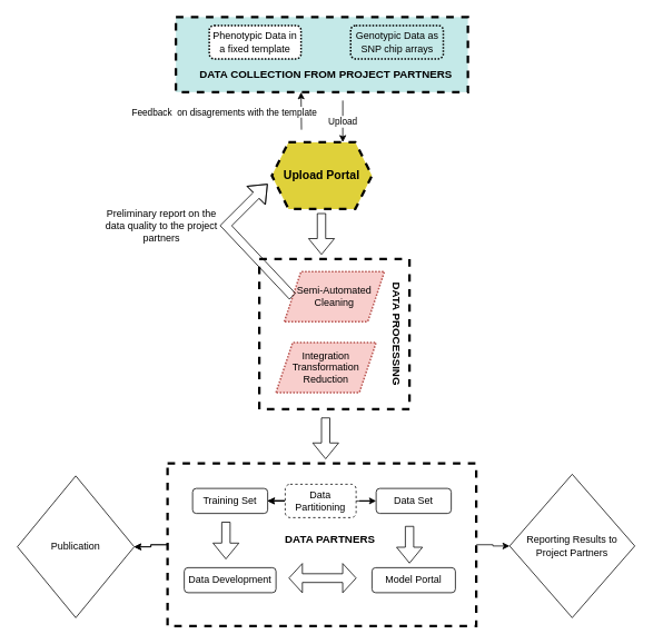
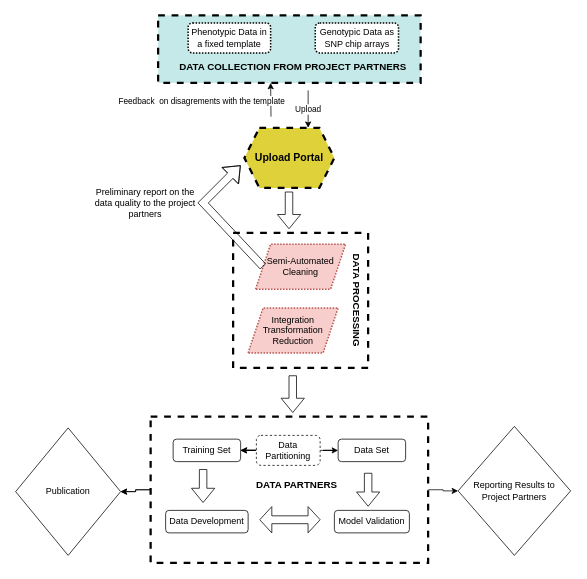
  <mxCell id="0" />
  <mxCell id="1" parent="0" />
  <mxCell id="2" value="" style="edgeStyle=orthogonalEdgeStyle;rounded=0;orthogonalLoop=1;jettySize=auto;html=1;" edge="1" parent="1" source="5" target="31"><mxGeometry relative="1" as="geometry" /></mxCell>
  <mxCell id="3" value="" style="edgeStyle=orthogonalEdgeStyle;rounded=0;orthogonalLoop=1;jettySize=auto;html=1;" edge="1" parent="1" source="5" target="31"><mxGeometry relative="1" as="geometry" /></mxCell>
  <mxCell id="4" value="" style="edgeStyle=orthogonalEdgeStyle;rounded=0;orthogonalLoop=1;jettySize=auto;html=1;" edge="1" parent="1" source="5" target="32"><mxGeometry relative="1" as="geometry" /></mxCell>
  <mxCell id="5" value="" style="rounded=0;whiteSpace=wrap;html=1;dashed=1;strokeWidth=3;" parent="1" vertex="1"><mxGeometry x="200" y="555" width="370" height="195" as="geometry" /></mxCell>
  <mxCell id="6" value="" style="rounded=0;whiteSpace=wrap;html=1;fillColor=#c4e9e8;dashed=1;strokeWidth=3;" parent="1" vertex="1"><mxGeometry x="210" y="20" width="350" height="90" as="geometry" /></mxCell>
  <mxCell id="7" value="&lt;b&gt;&lt;font style=&quot;font-size: 14px;&quot;&gt;Upload Portal&lt;/font&gt;&lt;/b&gt;" style="shape=hexagon;perimeter=hexagonPerimeter2;whiteSpace=wrap;html=1;fixedSize=1;dashed=1;strokeWidth=3;fillColor=#dfd13a;" parent="1" vertex="1"><mxGeometry x="325" y="170" width="120" height="80" as="geometry" /></mxCell>
  <mxCell id="8" value="Phenotypic Data in a fixed template" style="rounded=1;whiteSpace=wrap;html=1;dashed=1;dashPattern=1 1;strokeWidth=2;" parent="1" vertex="1"><mxGeometry x="250" y="30" width="110" height="40" as="geometry" /></mxCell>
- <mxCell id="9" value="Genotypic Data as SNP chip arrays" style="rounded=1;whiteSpace=wrap;html=1;dashed=1;dashPattern=1 1;strokeWidth=2;fillColor=#c4e9e8;" parent="1" vertex="1"><mxGeometry x="419.5" y="30" width="111" height="40" as="geometry" /></mxCell>
+ <mxCell id="9" value="Genotypic Data as SNP chip arrays" style="rounded=1;whiteSpace=wrap;html=1;dashed=1;dashPattern=1 1;strokeWidth=2;" parent="1" vertex="1"><mxGeometry x="419.5" y="30" width="111" height="40" as="geometry" /></mxCell>
  <mxCell id="10" value="&lt;font style=&quot;font-size: 13px;&quot;&gt;DATA COLLECTION FROM PROJECT PARTNERS&lt;/font&gt;" style="text;html=1;strokeColor=none;fillColor=none;align=center;verticalAlign=middle;whiteSpace=wrap;rounded=0;rotation=0;fontSize=21;fontStyle=1" parent="1" vertex="1"><mxGeometry x="230" y="70" width="320" height="30" as="geometry" /></mxCell>
  <mxCell id="11" value="" style="endArrow=classic;html=1;rounded=0;" parent="1" edge="1"><mxGeometry relative="1" as="geometry"><mxPoint x="410" y="120" as="sourcePoint" /><mxPoint x="410" y="170" as="targetPoint" /></mxGeometry></mxCell>
  <mxCell id="12" value="Label" style="edgeLabel;resizable=0;html=1;align=center;verticalAlign=middle;" parent="11" connectable="0" vertex="1"><mxGeometry relative="1" as="geometry" /></mxCell>
  <mxCell id="13" value="Upload" style="edgeLabel;html=1;align=center;verticalAlign=middle;resizable=0;points=[];" parent="11" vertex="1" connectable="0"><mxGeometry x="-0.06" y="-1" relative="1" as="geometry"><mxPoint as="offset" /></mxGeometry></mxCell>
  <mxCell id="14" value="" style="endArrow=classic;html=1;rounded=0;entryX=0.375;entryY=1;entryDx=0;entryDy=0;" parent="1" edge="1"><mxGeometry relative="1" as="geometry"><mxPoint x="360.5" y="155" as="sourcePoint" /><mxPoint x="360" y="110" as="targetPoint" /></mxGeometry></mxCell>
  <mxCell id="15" value="Feedback&amp;nbsp; on disagrements with the template" style="edgeLabel;html=1;align=center;verticalAlign=middle;resizable=0;points=[];" parent="14" vertex="1" connectable="0"><mxGeometry x="-0.06" y="-1" relative="1" as="geometry"><mxPoint x="-94" as="offset" /></mxGeometry></mxCell>
  <mxCell id="16" value="" style="whiteSpace=wrap;html=1;aspect=fixed;dashed=1;strokeWidth=3;" parent="1" vertex="1"><mxGeometry x="310" y="310" width="180" height="180" as="geometry" /></mxCell>
  <mxCell id="17" value="Semi-Automated&lt;br&gt;Cleaning" style="shape=parallelogram;perimeter=parallelogramPerimeter;whiteSpace=wrap;html=1;fixedSize=1;dashed=1;dashPattern=1 1;strokeWidth=2;fillColor=#f8cecc;strokeColor=#b85450;" parent="1" vertex="1"><mxGeometry x="340" y="325" width="120" height="60" as="geometry" /></mxCell>
  <mxCell id="18" value="Integration&lt;br&gt;Transformation&lt;br&gt;Reduction" style="shape=parallelogram;perimeter=parallelogramPerimeter;whiteSpace=wrap;html=1;fixedSize=1;dashed=1;dashPattern=1 1;strokeWidth=2;fillColor=#f8cecc;strokeColor=#b85450;" parent="1" vertex="1"><mxGeometry x="330" y="410" width="120" height="60" as="geometry" /></mxCell>
  <mxCell id="19" value="&lt;font style=&quot;font-size: 13px;&quot;&gt;&lt;b&gt;DATA PROCESSING&lt;/b&gt;&lt;/font&gt;" style="text;html=1;strokeColor=none;fillColor=none;align=center;verticalAlign=middle;whiteSpace=wrap;rounded=0;rotation=90;" parent="1" vertex="1"><mxGeometry x="410" y="385" width="130" height="30" as="geometry" /></mxCell>
  <mxCell id="20" value="" style="shape=flexArrow;endArrow=classic;html=1;rounded=0;exitX=0;exitY=0.5;exitDx=0;exitDy=0;" parent="1" source="17" edge="1"><mxGeometry width="50" height="50" relative="1" as="geometry"><mxPoint x="270" y="270" as="sourcePoint" /><mxPoint x="320" y="220" as="targetPoint" /><Array as="points"><mxPoint x="270" y="270" /></Array></mxGeometry></mxCell>
  <mxCell id="21" value="" style="shape=flexArrow;endArrow=classic;html=1;rounded=0;" parent="1" edge="1"><mxGeometry width="50" height="50" relative="1" as="geometry"><mxPoint x="384.5" y="255" as="sourcePoint" /><mxPoint x="384.5" y="305" as="targetPoint" /></mxGeometry></mxCell>
  <mxCell id="22" value="Preliminary report on the data quality to the project partners" style="text;html=1;strokeColor=none;fillColor=none;align=center;verticalAlign=middle;whiteSpace=wrap;rounded=0;" parent="1" vertex="1"><mxGeometry x="117.5" y="260" width="150" height="20" as="geometry" /></mxCell>
  <mxCell id="23" value="" style="edgeStyle=orthogonalEdgeStyle;rounded=0;orthogonalLoop=1;jettySize=auto;html=1;" parent="1" source="26" target="27" edge="1"><mxGeometry relative="1" as="geometry" /></mxCell>
  <mxCell id="24" value="" style="edgeStyle=orthogonalEdgeStyle;rounded=0;orthogonalLoop=1;jettySize=auto;html=1;" parent="1" source="26" target="27" edge="1"><mxGeometry relative="1" as="geometry" /></mxCell>
  <mxCell id="25" value="" style="edgeStyle=orthogonalEdgeStyle;rounded=0;orthogonalLoop=1;jettySize=auto;html=1;" parent="1" source="26" target="28" edge="1"><mxGeometry relative="1" as="geometry" /></mxCell>
  <mxCell id="26" value="Data Partitioning" style="rounded=1;whiteSpace=wrap;html=1;dashed=1;" parent="1" vertex="1"><mxGeometry x="341" y="580" width="85" height="40" as="geometry" /></mxCell>
  <mxCell id="27" value="Training Set" style="rounded=1;whiteSpace=wrap;html=1;" parent="1" vertex="1"><mxGeometry x="230" y="585" width="90" height="30" as="geometry" /></mxCell>
  <mxCell id="28" value="Data Set" style="rounded=1;whiteSpace=wrap;html=1;" parent="1" vertex="1"><mxGeometry x="450" y="585" width="90" height="30" as="geometry" /></mxCell>
  <mxCell id="29" value="Data Development" style="rounded=1;whiteSpace=wrap;html=1;" parent="1" vertex="1"><mxGeometry x="220" y="680" width="110" height="30" as="geometry" /></mxCell>
- <mxCell id="30" value="Model Portal" style="rounded=1;whiteSpace=wrap;html=1;" parent="1" vertex="1"><mxGeometry x="445" y="680" width="100" height="30" as="geometry" /></mxCell>
+ <mxCell id="30" value="Model Validation" style="rounded=1;whiteSpace=wrap;html=1;" parent="1" vertex="1"><mxGeometry x="445" y="680" width="100" height="30" as="geometry" /></mxCell>
  <mxCell id="31" value="Publication" style="rhombus;whiteSpace=wrap;html=1;" parent="1" vertex="1"><mxGeometry x="20" y="570" width="140" height="170" as="geometry" /></mxCell>
  <mxCell id="32" value="Reporting Results to Project Partners" style="rhombus;whiteSpace=wrap;html=1;" parent="1" vertex="1"><mxGeometry x="610" y="568" width="150" height="172" as="geometry" /></mxCell>
  <mxCell id="33" value="" style="shape=flexArrow;endArrow=classic;html=1;rounded=0;entryX=0.189;entryY=0.59;entryDx=0;entryDy=0;entryPerimeter=0;" parent="1" target="5" edge="1"><mxGeometry width="50" height="50" relative="1" as="geometry"><mxPoint x="270" y="625" as="sourcePoint" /><mxPoint x="320" y="575" as="targetPoint" /></mxGeometry></mxCell>
  <mxCell id="34" value="" style="shape=doubleArrow;whiteSpace=wrap;html=1;" parent="1" vertex="1"><mxGeometry x="345.5" y="675" width="80.5" height="35" as="geometry" /></mxCell>
  <mxCell id="35" value="" style="shape=flexArrow;endArrow=classic;html=1;rounded=0;entryX=0.189;entryY=0.59;entryDx=0;entryDy=0;entryPerimeter=0;" parent="1" edge="1"><mxGeometry width="50" height="50" relative="1" as="geometry"><mxPoint x="490" y="630" as="sourcePoint" /><mxPoint x="490" y="675" as="targetPoint" /></mxGeometry></mxCell>
  <mxCell id="36" value="" style="shape=flexArrow;endArrow=classic;html=1;rounded=0;" parent="1" edge="1"><mxGeometry width="50" height="50" relative="1" as="geometry"><mxPoint x="389.5" y="500" as="sourcePoint" /><mxPoint x="389.5" y="550" as="targetPoint" /></mxGeometry></mxCell>
  <mxCell id="37" value="&lt;font style=&quot;font-size: 13px;&quot;&gt;&lt;b&gt;DATA PARTNERS&lt;/b&gt;&lt;/font&gt;" style="text;html=1;strokeColor=none;fillColor=none;align=center;verticalAlign=middle;whiteSpace=wrap;rounded=0;" parent="1" vertex="1"><mxGeometry x="340" y="630" width="110" height="30" as="geometry" /></mxCell>
